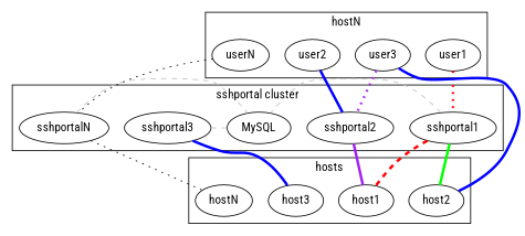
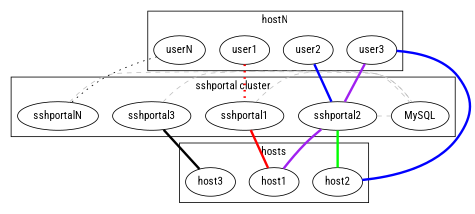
  graph {
    fontname="Roboto Condensed"
    rankdir=TB
    node [fontname="Roboto Condensed"]
    edge [color=grey fontname="Roboto Condensed" penwidth=3.0]
    sshportal1
    MySQL
    sshportal2
    sshportal3
    sshportalN
    host1
    host2
    host3
-   hostN
    user1
    user2
    user3
    userN
    subgraph cluster_1 {
      label="sshportal cluster"
      sshportal1
      MySQL
      sshportal2
      sshportal3
      sshportalN
    }
    subgraph cluster_2 {
      label=hosts
      host1
      host2
      host3
-     hostN
    }
    subgraph cluster_3 {
      label=hostN
      user1
      user2
      user3
      userN
    }
    sshportal1 -- MySQL [constraint=false style=dashed penwidth=""]
-   sshportal1 -- host1 [color=red style=dashed]
+   sshportal1 -- host1 [color=red]
+   sshportal2 -- MySQL [constraint=false style=dashed penwidth=""]
    sshportal2 -- host1 [color=purple]
-   sshportal1 -- host2 [color=green]
+   sshportal2 -- host2 [color=green]
    sshportal3 -- MySQL [constraint=false style=dashed penwidth=""]
-   sshportal3 -- host3 [color=blue]
+   sshportal3 -- host3 [color=black]
    sshportalN -- MySQL [constraint=false style=dashed penwidth=""]
-   sshportalN -- hostN [style=dotted color="" penwidth=""]
    user1 -- sshportal1 [color=red style=dotted]
    user2 -- sshportal2 [color=blue]
-   user3 -- sshportal2 [color=purple style=dotted]
+   user3 -- sshportal2 [color=purple]
    user3 -- host2 [color=blue]
    userN -- sshportalN [style=dotted color="" penwidth=""]
  }
